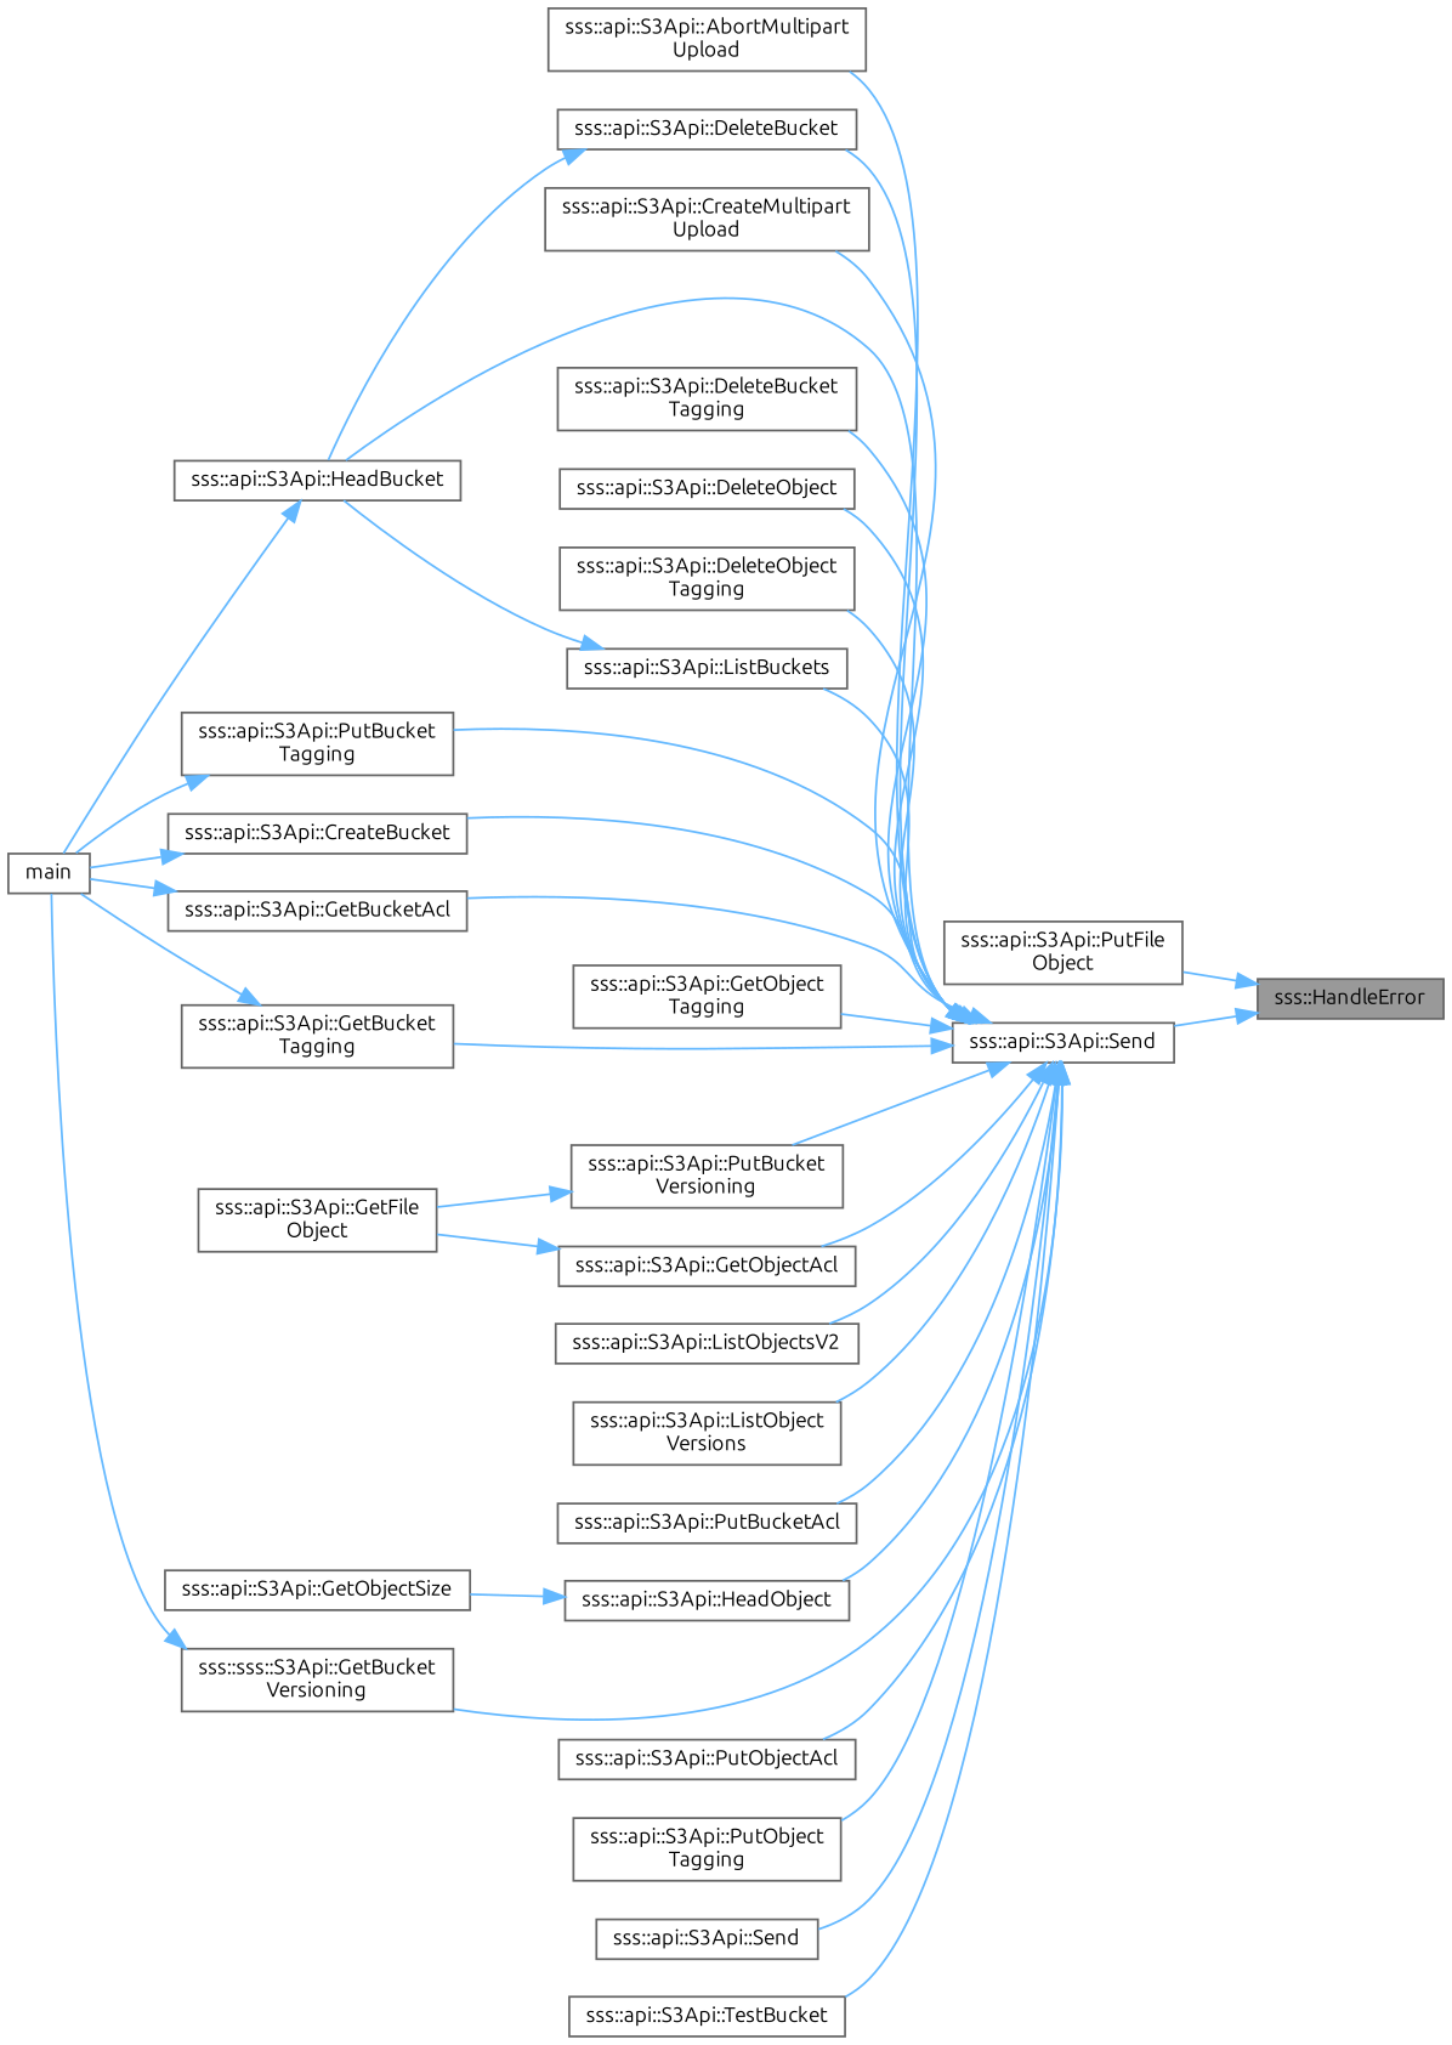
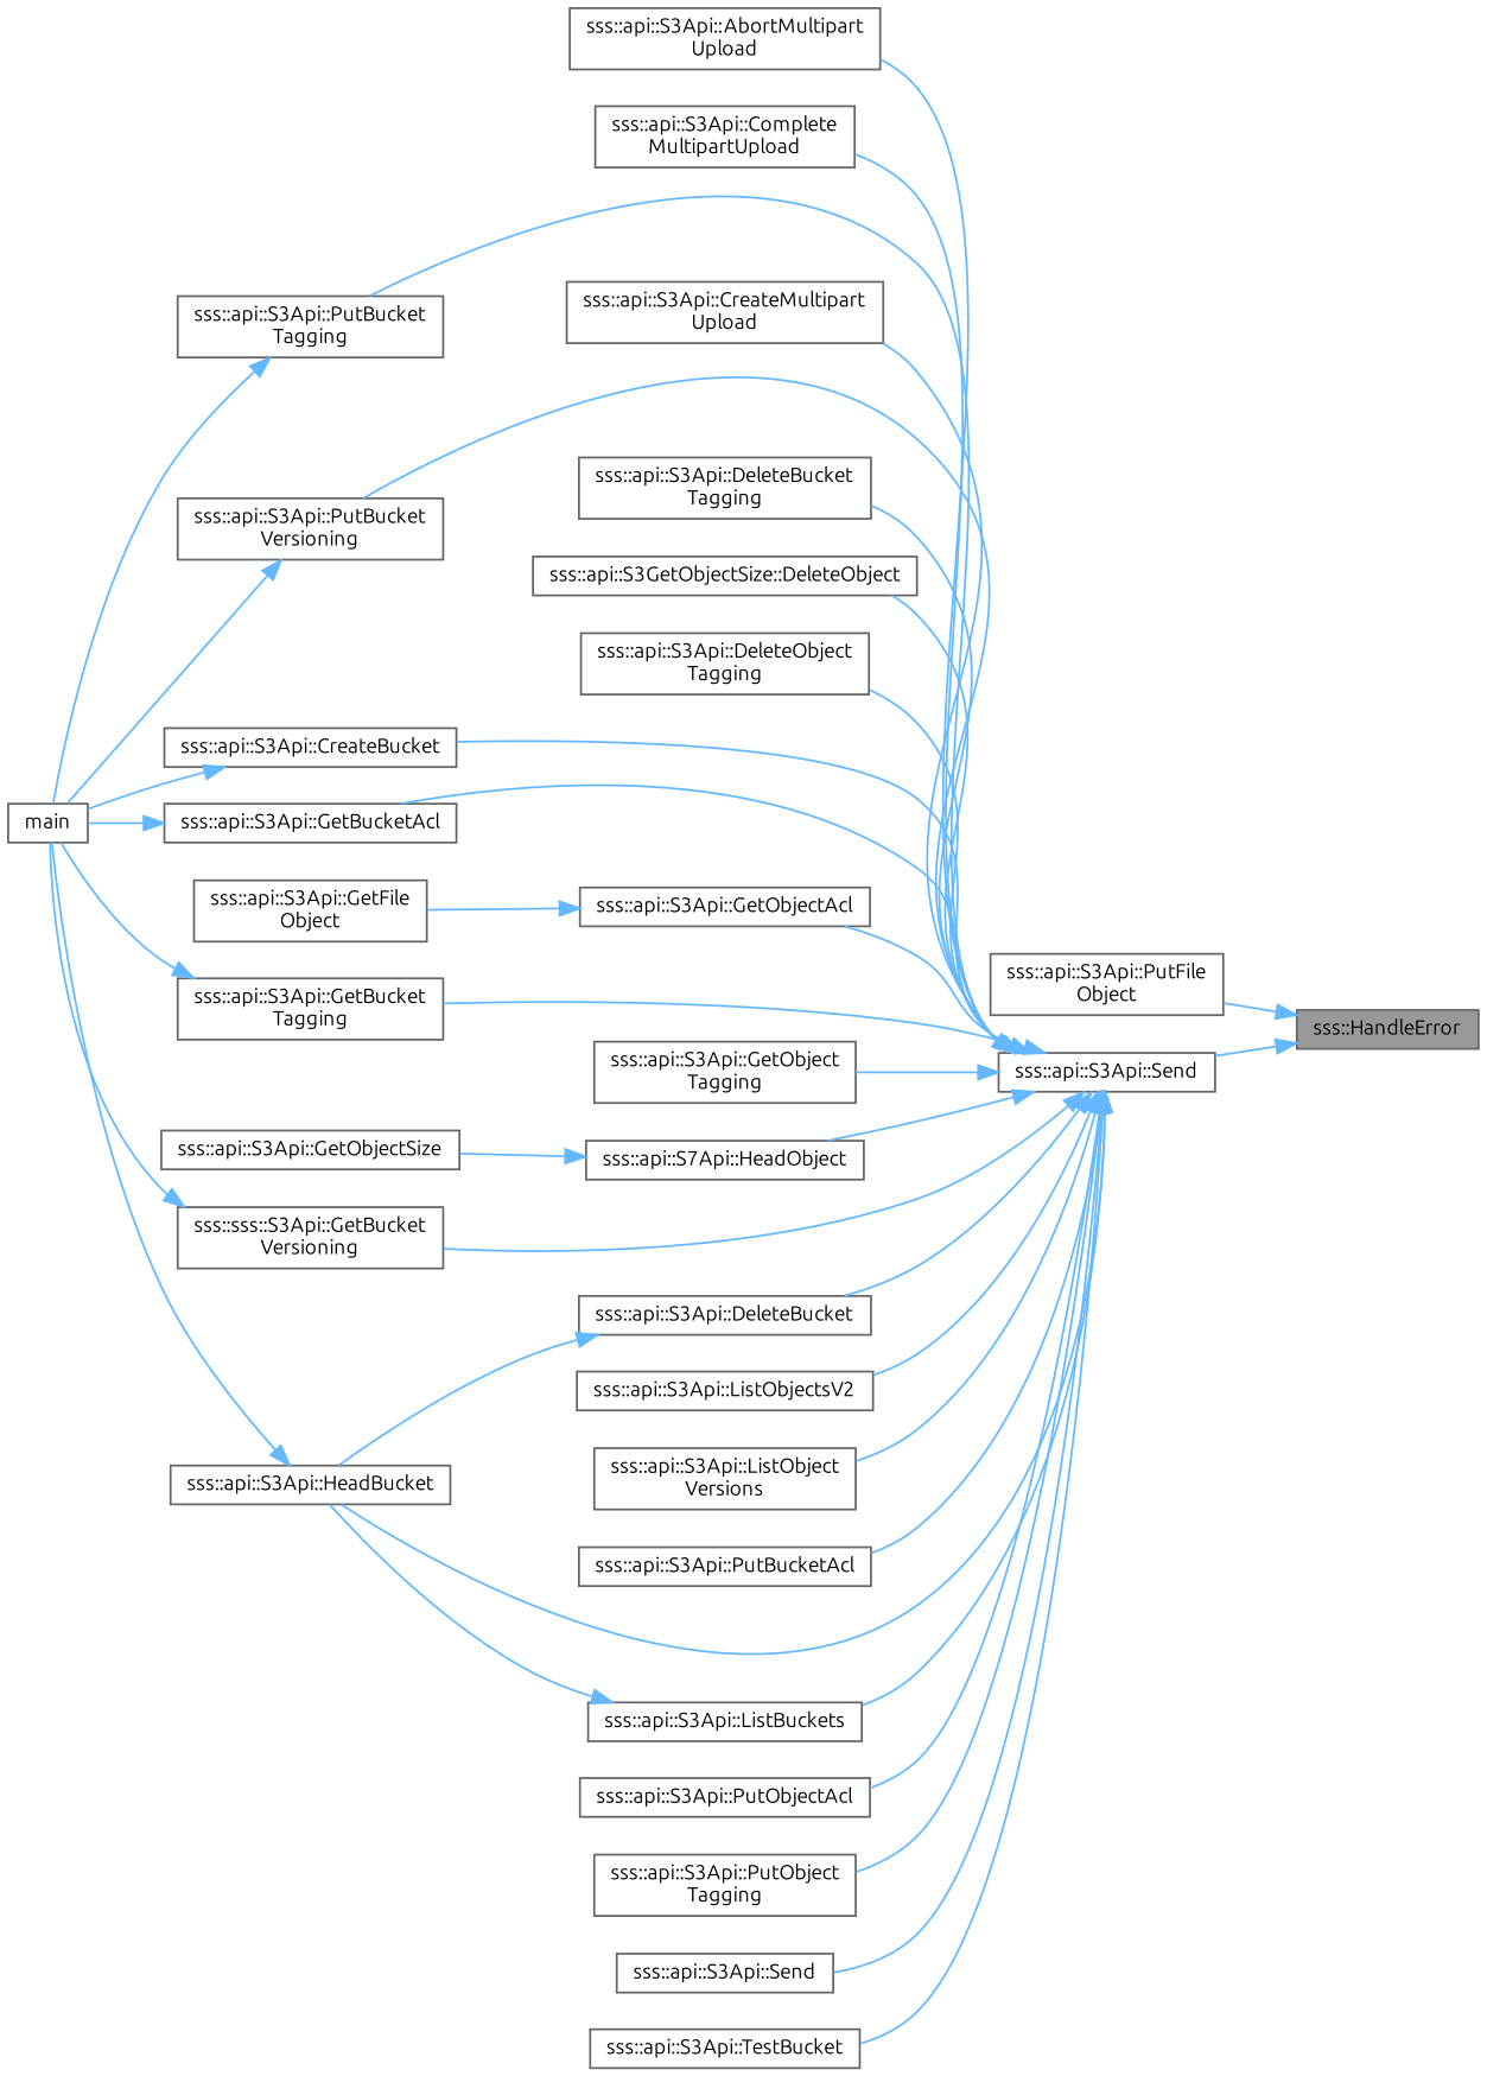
  digraph {
    fontname=Ubuntu
    rankdir=RL
    node [color=grey40 fillcolor=white fontname=Ubuntu fontsize=10 shape=box style=filled]
    edge [color=steelblue1 dir=back fontname=Ubuntu fontsize=10 labelfontname=Helvetica labelfontsize=10 style=solid]
    n1 [color=gray40 fillcolor=grey60 fontcolor=black height=0.2 label="sss::HandleError" width=0.4]
    n2 [height=0.2 label="sss::api::S3Api::PutFile\lObject" width=0.4]
    n3 [height=0.2 label="sss::api::S3Api::Send" width=0.4]
    n4 [height=0.2 label="sss::api::S3Api::GetFile\lObject" width=0.4]
    n5 [height=0.2 label="sss::api::S3Api::AbortMultipart\lUpload" width=0.4]
+   n6 [height=0.2 label="sss::api::S3Api::Complete\lMultipartUpload" width=0.4]
    n7 [height=0.2 label="sss::api::S3Api::CreateBucket" width=0.4]
    n8 [height=0.2 label="sss::api::S3Api::CreateMultipart\lUpload" width=0.4]
    n9 [height=0.2 label="sss::api::S3Api::DeleteBucket" width=0.4]
    n10 [height=0.2 label="sss::api::S3Api::DeleteBucket\lTagging" width=0.4]
-   n11 [height=0.2 label="sss::api::S3Api::DeleteObject" width=0.4]
+   n11 [height=0.2 label="sss::api::S3GetObjectSize::DeleteObject" width=0.4]
    n12 [height=0.2 label="sss::api::S3Api::DeleteObject\lTagging" width=0.4]
    n13 [height=0.2 label="sss::api::S3Api::GetBucketAcl" width=0.4]
    n14 [height=0.2 label="sss::api::S3Api::GetBucket\lTagging" width=0.4]
    n15 [height=0.2 label="sss::sss::S3Api::GetBucket\lVersioning" width=0.4]
    n16 [height=0.2 label="sss::api::S3Api::GetObjectAcl" width=0.4]
    n17 [height=0.2 label="sss::api::S3Api::GetObject\lTagging" width=0.4]
    n18 [height=0.2 label="sss::api::S3Api::HeadBucket" width=0.4]
-   n19 [height=0.2 label="sss::api::S3Api::HeadObject" width=0.4]
+   n19 [height=0.2 label="sss::api::S7Api::HeadObject" width=0.4]
    n20 [height=0.2 label="sss::api::S3Api::ListBuckets" width=0.4]
    n21 [height=0.2 label="sss::api::S3Api::ListObjectsV2" width=0.4]
    n22 [height=0.2 label="sss::api::S3Api::ListObject\lVersions" width=0.4]
    n23 [height=0.2 label="sss::api::S3Api::PutBucketAcl" width=0.4]
    n24 [height=0.2 label="sss::api::S3Api::PutBucket\lTagging" width=0.4]
    n25 [height=0.2 label="sss::api::S3Api::PutBucket\lVersioning" width=0.4]
    n26 [height=0.2 label="sss::api::S3Api::PutObjectAcl" width=0.4]
    n27 [height=0.2 label="sss::api::S3Api::PutObject\lTagging" width=0.4]
    n28 [height=0.2 label="sss::api::S3Api::Send" width=0.4]
    n29 [height=0.2 label="sss::api::S3Api::TestBucket" width=0.4]
    n30 [height=0.2 label=main width=0.4]
    n31 [height=0.2 label="sss::api::S3Api::GetObjectSize" width=0.4]
    n1 -> n2
    n1 -> n3
    n3 -> n5
+   n3 -> n6
    n3 -> n7
    n3 -> n8
    n3 -> n9
    n3 -> n10
    n3 -> n11
    n3 -> n12
    n3 -> n13
    n3 -> n14
    n3 -> n15
    n3 -> n16
    n3 -> n17
    n3 -> n18
    n3 -> n19
    n3 -> n20
    n3 -> n21
    n3 -> n22
    n3 -> n23
    n3 -> n24
    n3 -> n25
    n3 -> n26
    n3 -> n27
    n3 -> n28
    n3 -> n29
    n7 -> n30
    n9 -> n18
    n13 -> n30
    n14 -> n30
    n15 -> n30
    n16 -> n4
    n18 -> n30
    n19 -> n31
    n20 -> n18
    n24 -> n30
-   n25 -> n4
+   n25 -> n30
  }
